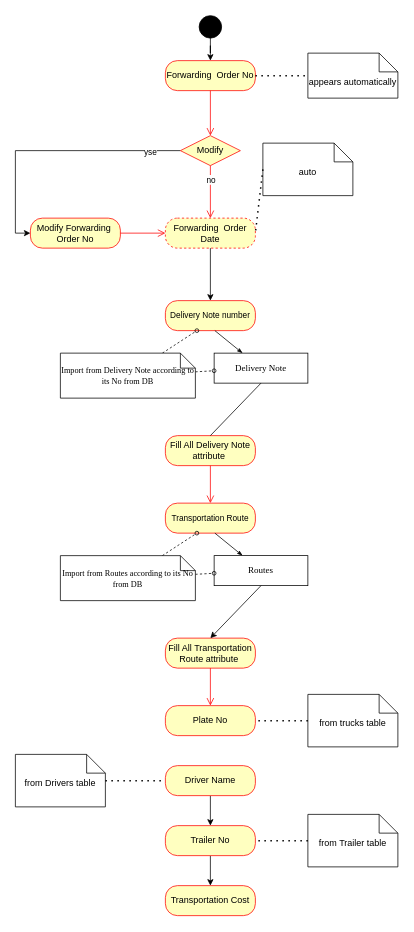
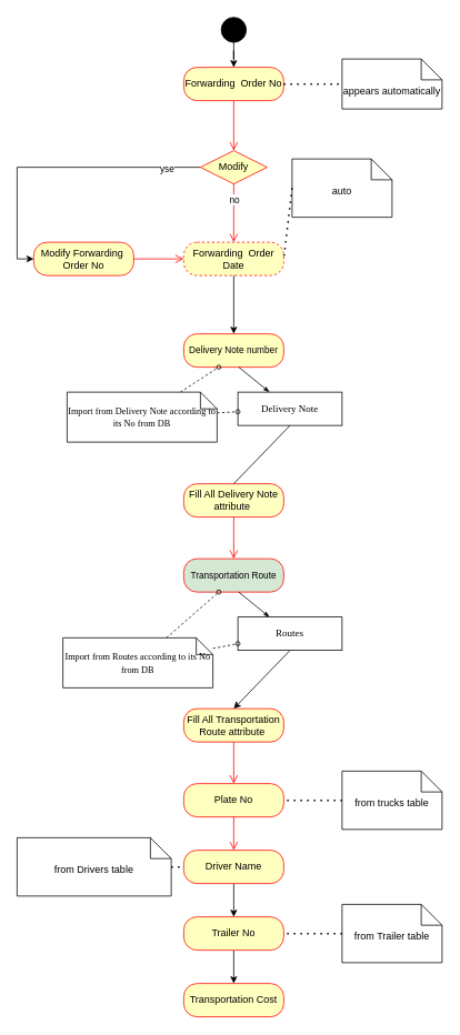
  <mxCell id="0" />
  <mxCell id="1" parent="0" />
  <mxCell id="2" value="" style="edgeStyle=orthogonalEdgeStyle;rounded=0;orthogonalLoop=1;jettySize=auto;html=1;" edge="1" parent="1" source="3" target="4"><mxGeometry relative="1" as="geometry" /></mxCell>
  <mxCell id="3" value="" style="ellipse;fillColor=strokeColor;html=1;" vertex="1" parent="1"><mxGeometry x="265" y="20" width="30" height="30" as="geometry" /></mxCell>
  <mxCell id="4" value="Forwarding&amp;nbsp; Order No" style="rounded=1;whiteSpace=wrap;html=1;arcSize=40;fontColor=#000000;fillColor=#ffffc0;strokeColor=#ff0000;" vertex="1" parent="1"><mxGeometry x="220" y="80" width="120" height="40" as="geometry" /></mxCell>
  <mxCell id="5" value="" style="edgeStyle=orthogonalEdgeStyle;html=1;verticalAlign=bottom;endArrow=open;endSize=8;strokeColor=#ff0000;rounded=0;entryX=0.5;entryY=0;entryDx=0;entryDy=0;" edge="1" parent="1" source="4" target="11"><mxGeometry relative="1" as="geometry"><mxPoint x="285" y="180" as="targetPoint" /></mxGeometry></mxCell>
  <mxCell id="6" value="Forwarding&amp;nbsp; Order Date" style="rounded=1;whiteSpace=wrap;html=1;arcSize=40;fontColor=#000000;fillColor=#ffffc0;strokeColor=#ff0000;dashed=1;" vertex="1" parent="1"><mxGeometry x="220" y="290" width="120" height="40" as="geometry" /></mxCell>
  <mxCell id="7" value="appears automatically" style="shape=note2;boundedLbl=1;whiteSpace=wrap;html=1;size=25;verticalAlign=top;align=center;" vertex="1" parent="1"><mxGeometry x="410" y="70" width="120" height="60" as="geometry" /></mxCell>
  <mxCell id="8" value="" style="endArrow=none;dashed=1;html=1;dashPattern=1 3;strokeWidth=2;rounded=0;entryX=0;entryY=0.5;entryDx=0;entryDy=0;entryPerimeter=0;exitX=1;exitY=0.5;exitDx=0;exitDy=0;" edge="1" parent="1" source="4" target="7"><mxGeometry width="50" height="50" relative="1" as="geometry"><mxPoint x="360" y="250" as="sourcePoint" /><mxPoint x="410" y="200" as="targetPoint" /></mxGeometry></mxCell>
  <mxCell id="9" value="" style="edgeStyle=orthogonalEdgeStyle;rounded=0;orthogonalLoop=1;jettySize=auto;html=1;entryX=0;entryY=0.5;entryDx=0;entryDy=0;" edge="1" parent="1" source="11" target="14"><mxGeometry relative="1" as="geometry"><mxPoint x="120" y="250" as="targetPoint" /></mxGeometry></mxCell>
  <mxCell id="10" value="yse" style="edgeLabel;html=1;align=center;verticalAlign=middle;resizable=0;points=[];" vertex="1" connectable="0" parent="9"><mxGeometry x="-0.763" y="1" relative="1" as="geometry"><mxPoint as="offset" /></mxGeometry></mxCell>
  <mxCell id="11" value="Modify" style="rhombus;whiteSpace=wrap;html=1;fontColor=#000000;fillColor=#ffffc0;strokeColor=#ff0000;" vertex="1" parent="1"><mxGeometry x="240" y="180" width="80" height="40" as="geometry" /></mxCell>
  <mxCell id="12" value="" style="edgeStyle=orthogonalEdgeStyle;html=1;align=left;verticalAlign=bottom;endArrow=open;endSize=8;strokeColor=#ff0000;rounded=0;entryX=0.5;entryY=0;entryDx=0;entryDy=0;exitX=0.5;exitY=1;exitDx=0;exitDy=0;" edge="1" parent="1" source="11" target="6"><mxGeometry x="-1" relative="1" as="geometry"><mxPoint x="-40" y="220" as="targetPoint" /><mxPoint x="240" y="230" as="sourcePoint" /></mxGeometry></mxCell>
  <mxCell id="13" value="no" style="edgeLabel;html=1;align=center;verticalAlign=middle;resizable=0;points=[];" vertex="1" connectable="0" parent="12"><mxGeometry x="-0.498" relative="1" as="geometry"><mxPoint as="offset" /></mxGeometry></mxCell>
  <mxCell id="14" value="Modify Forwarding&amp;nbsp; Order No" style="rounded=1;whiteSpace=wrap;html=1;arcSize=40;fontColor=#000000;fillColor=#ffffc0;strokeColor=#ff0000;" vertex="1" parent="1"><mxGeometry x="40" y="290" width="120" height="40" as="geometry" /></mxCell>
  <mxCell id="15" value="" style="edgeStyle=orthogonalEdgeStyle;html=1;verticalAlign=bottom;endArrow=open;endSize=8;strokeColor=#ff0000;rounded=0;entryX=0;entryY=0.5;entryDx=0;entryDy=0;" edge="1" parent="1" source="14" target="6"><mxGeometry relative="1" as="geometry"><mxPoint x="20" y="370" as="targetPoint" /></mxGeometry></mxCell>
  <mxCell id="16" value="auto" style="shape=note2;boundedLbl=1;whiteSpace=wrap;html=1;size=25;verticalAlign=top;align=center;" vertex="1" parent="1"><mxGeometry x="350" y="190" width="120" height="70" as="geometry" /></mxCell>
  <mxCell id="17" value="" style="endArrow=none;dashed=1;html=1;dashPattern=1 3;strokeWidth=2;rounded=0;entryX=1;entryY=0.5;entryDx=0;entryDy=0;exitX=0;exitY=0.5;exitDx=0;exitDy=0;exitPerimeter=0;" edge="1" parent="1" source="16" target="6"><mxGeometry width="50" height="50" relative="1" as="geometry"><mxPoint x="260" y="340" as="sourcePoint" /><mxPoint x="310" y="290" as="targetPoint" /></mxGeometry></mxCell>
  <mxCell id="18" value="&lt;font style=&quot;font-size: 11px;&quot;&gt;Delivery Note number&lt;/font&gt;" style="rounded=1;whiteSpace=wrap;html=1;arcSize=40;fontColor=#000000;fillColor=#ffffc0;strokeColor=#ff0000;" vertex="1" parent="1"><mxGeometry x="220" y="400" width="120" height="40" as="geometry" /></mxCell>
  <mxCell id="19" style="edgeStyle=none;rounded=0;html=1;labelBackgroundColor=none;startArrow=none;startFill=0;startSize=5;endArrow=classicThin;endFill=1;endSize=5;jettySize=auto;orthogonalLoop=1;strokeWidth=1;fontFamily=Verdana;fontSize=12" edge="1" parent="1" target="20"><mxGeometry relative="1" as="geometry"><mxPoint x="286" y="440" as="sourcePoint" /></mxGeometry></mxCell>
  <mxCell id="20" value="Delivery Note" style="rounded=0;whiteSpace=wrap;html=1;shadow=0;comic=0;labelBackgroundColor=none;strokeWidth=1;fontFamily=Verdana;fontSize=12;align=center;arcSize=50;" vertex="1" parent="1"><mxGeometry x="285" y="470" width="125" height="40" as="geometry" /></mxCell>
  <mxCell id="21" style="edgeStyle=none;rounded=0;html=1;dashed=1;labelBackgroundColor=none;startArrow=none;startFill=0;startSize=5;endArrow=oval;endFill=0;endSize=5;jettySize=auto;orthogonalLoop=1;strokeWidth=1;fontFamily=Verdana;fontSize=12" edge="1" parent="1" source="23"><mxGeometry relative="1" as="geometry"><mxPoint x="262" y="440" as="targetPoint" /></mxGeometry></mxCell>
  <mxCell id="22" style="edgeStyle=none;rounded=0;html=1;dashed=1;labelBackgroundColor=none;startArrow=none;startFill=0;startSize=5;endArrow=oval;endFill=0;endSize=5;jettySize=auto;orthogonalLoop=1;strokeWidth=1;fontFamily=Verdana;fontSize=12" edge="1" parent="1" source="23" target="20"><mxGeometry relative="1" as="geometry" /></mxCell>
  <mxCell id="23" value="&lt;font style=&quot;font-size: 11px;&quot;&gt;Import from Delivery Note according to its No from DB&lt;/font&gt;" style="shape=note;whiteSpace=wrap;html=1;rounded=0;shadow=0;comic=0;labelBackgroundColor=none;strokeWidth=1;fontFamily=Verdana;fontSize=12;align=center;size=20;" vertex="1" parent="1"><mxGeometry x="80" y="470" width="180" height="60" as="geometry" /></mxCell>
  <mxCell id="24" value="" style="endArrow=classic;html=1;rounded=0;exitX=0.5;exitY=1;exitDx=0;exitDy=0;entryX=0.5;entryY=0;entryDx=0;entryDy=0;" edge="1" parent="1" source="6" target="18"><mxGeometry width="50" height="50" relative="1" as="geometry"><mxPoint x="260" y="420" as="sourcePoint" /><mxPoint x="310" y="370" as="targetPoint" /></mxGeometry></mxCell>
  <mxCell id="25" value="Fill All&amp;nbsp;Delivery Note attribute&amp;nbsp;" style="rounded=1;whiteSpace=wrap;html=1;arcSize=40;fontColor=#000000;fillColor=#ffffc0;strokeColor=#ff0000;" vertex="1" parent="1"><mxGeometry x="220" y="580" width="120" height="40" as="geometry" /></mxCell>
  <mxCell id="26" value="" style="edgeStyle=orthogonalEdgeStyle;html=1;verticalAlign=bottom;endArrow=open;endSize=8;strokeColor=#ff0000;rounded=0;entryX=0.5;entryY=0;entryDx=0;entryDy=0;" edge="1" source="25" parent="1" target="28"><mxGeometry relative="1" as="geometry"><mxPoint x="280" y="680" as="targetPoint" /></mxGeometry></mxCell>
  <mxCell id="27" value="" style="endArrow=none;html=1;rounded=0;exitX=0.5;exitY=1;exitDx=0;exitDy=0;entryX=0.5;entryY=0;entryDx=0;entryDy=0;" edge="1" parent="1" source="20" target="25"><mxGeometry width="50" height="50" relative="1" as="geometry"><mxPoint x="260" y="600" as="sourcePoint" /><mxPoint x="310" y="550" as="targetPoint" /></mxGeometry></mxCell>
- <mxCell id="28" value="&lt;font style=&quot;font-size: 11px;&quot;&gt;Transportation Route&lt;/font&gt;" style="rounded=1;whiteSpace=wrap;html=1;arcSize=40;fontColor=#000000;fillColor=#ffffc0;strokeColor=#ff0000;" vertex="1" parent="1"><mxGeometry x="220" y="670" width="120" height="40" as="geometry" /></mxCell>
+ <mxCell id="28" value="&lt;font style=&quot;font-size: 11px;&quot;&gt;Transportation Route&lt;/font&gt;" style="rounded=1;whiteSpace=wrap;html=1;arcSize=40;fontColor=#000000;fillColor=#d5e8d4;strokeColor=#ff0000;" vertex="1" parent="1"><mxGeometry x="220" y="670" width="120" height="40" as="geometry" /></mxCell>
  <mxCell id="29" style="edgeStyle=none;rounded=0;html=1;labelBackgroundColor=none;startArrow=none;startFill=0;startSize=5;endArrow=classicThin;endFill=1;endSize=5;jettySize=auto;orthogonalLoop=1;strokeWidth=1;fontFamily=Verdana;fontSize=12" edge="1" parent="1" target="30"><mxGeometry relative="1" as="geometry"><mxPoint x="286" y="710" as="sourcePoint" /></mxGeometry></mxCell>
  <mxCell id="30" value="Routes" style="rounded=0;whiteSpace=wrap;html=1;shadow=0;comic=0;labelBackgroundColor=none;strokeWidth=1;fontFamily=Verdana;fontSize=12;align=center;arcSize=50;" vertex="1" parent="1"><mxGeometry x="285" y="740" width="125" height="40" as="geometry" /></mxCell>
  <mxCell id="31" style="edgeStyle=none;rounded=0;html=1;dashed=1;labelBackgroundColor=none;startArrow=none;startFill=0;startSize=5;endArrow=oval;endFill=0;endSize=5;jettySize=auto;orthogonalLoop=1;strokeWidth=1;fontFamily=Verdana;fontSize=12" edge="1" parent="1" source="33"><mxGeometry relative="1" as="geometry"><mxPoint x="262" y="710" as="targetPoint" /></mxGeometry></mxCell>
  <mxCell id="32" style="edgeStyle=none;rounded=0;html=1;dashed=1;labelBackgroundColor=none;startArrow=none;startFill=0;startSize=5;endArrow=oval;endFill=0;endSize=5;jettySize=auto;orthogonalLoop=1;strokeWidth=1;fontFamily=Verdana;fontSize=12" edge="1" parent="1" source="33" target="30"><mxGeometry relative="1" as="geometry" /></mxCell>
- <mxCell id="33" value="&lt;font style=&quot;font-size: 11px;&quot;&gt;Import from Routes according to its No from DB&lt;/font&gt;" style="shape=note;whiteSpace=wrap;html=1;rounded=0;shadow=0;comic=0;labelBackgroundColor=none;strokeWidth=1;fontFamily=Verdana;fontSize=12;align=center;size=20;" vertex="1" parent="1"><mxGeometry x="80" y="740" width="180" height="60" as="geometry" /></mxCell>
+ <mxCell id="33" value="&lt;font style=&quot;font-size: 11px;&quot;&gt;Import from Routes according to its No from DB&lt;/font&gt;" style="shape=note;whiteSpace=wrap;html=1;rounded=0;shadow=0;comic=0;labelBackgroundColor=none;strokeWidth=1;fontFamily=Verdana;fontSize=12;align=center;size=20;" vertex="1" parent="1"><mxGeometry x="75" y="765" width="180" height="60" as="geometry" /></mxCell>
  <mxCell id="34" value="Fill All&amp;nbsp;Transportation Route attribute&amp;nbsp;" style="rounded=1;whiteSpace=wrap;html=1;arcSize=40;fontColor=#000000;fillColor=#ffffc0;strokeColor=#ff0000;" vertex="1" parent="1"><mxGeometry x="220" y="850" width="120" height="40" as="geometry" /></mxCell>
  <mxCell id="35" value="" style="edgeStyle=orthogonalEdgeStyle;html=1;verticalAlign=bottom;endArrow=open;endSize=8;strokeColor=#ff0000;rounded=0;entryX=0.5;entryY=0;entryDx=0;entryDy=0;" edge="1" parent="1" source="34" target="37"><mxGeometry relative="1" as="geometry"><mxPoint x="280" y="950" as="targetPoint" /></mxGeometry></mxCell>
  <mxCell id="36" value="" style="endArrow=classic;html=1;rounded=0;exitX=0.5;exitY=1;exitDx=0;exitDy=0;entryX=0.5;entryY=0;entryDx=0;entryDy=0;" edge="1" parent="1" source="30" target="34"><mxGeometry width="50" height="50" relative="1" as="geometry"><mxPoint x="260" y="870" as="sourcePoint" /><mxPoint x="310" y="820" as="targetPoint" /></mxGeometry></mxCell>
  <mxCell id="37" value="Plate No" style="rounded=1;whiteSpace=wrap;html=1;arcSize=40;fontColor=#000000;fillColor=#ffffc0;strokeColor=#ff0000;" vertex="1" parent="1"><mxGeometry x="220" y="940" width="120" height="40" as="geometry" /></mxCell>
+ <mxCell id="38" value="" style="edgeStyle=orthogonalEdgeStyle;html=1;verticalAlign=bottom;endArrow=open;endSize=8;strokeColor=#ff0000;rounded=0;" edge="1" source="37" parent="1" target="40"><mxGeometry relative="1" as="geometry"><mxPoint x="280" y="1080" as="targetPoint" /></mxGeometry></mxCell>
  <mxCell id="39" value="" style="edgeStyle=orthogonalEdgeStyle;rounded=0;orthogonalLoop=1;jettySize=auto;html=1;" edge="1" parent="1" source="40" target="42"><mxGeometry relative="1" as="geometry" /></mxCell>
  <mxCell id="40" value="Driver Name" style="rounded=1;whiteSpace=wrap;html=1;arcSize=40;fontColor=#000000;fillColor=#ffffc0;strokeColor=#ff0000;" vertex="1" parent="1"><mxGeometry x="220" y="1020" width="120" height="40" as="geometry" /></mxCell>
  <mxCell id="41" value="" style="edgeStyle=orthogonalEdgeStyle;rounded=0;orthogonalLoop=1;jettySize=auto;html=1;" edge="1" parent="1" source="42" target="43"><mxGeometry relative="1" as="geometry" /></mxCell>
  <mxCell id="42" value="Trailer No" style="rounded=1;whiteSpace=wrap;html=1;arcSize=40;fontColor=#000000;fillColor=#ffffc0;strokeColor=#ff0000;" vertex="1" parent="1"><mxGeometry x="220" y="1100" width="120" height="40" as="geometry" /></mxCell>
  <mxCell id="43" value="Transportation Cost" style="rounded=1;whiteSpace=wrap;html=1;arcSize=40;fontColor=#000000;fillColor=#ffffc0;strokeColor=#ff0000;" vertex="1" parent="1"><mxGeometry x="220" y="1180" width="120" height="40" as="geometry" /></mxCell>
- <mxCell id="44" value="from Drivers table" style="shape=note2;boundedLbl=1;whiteSpace=wrap;html=1;size=25;verticalAlign=top;align=center;" vertex="1" parent="1"><mxGeometry x="20" y="1005" width="120" height="70" as="geometry" /></mxCell>
+ <mxCell id="44" value="from Drivers table" style="shape=note2;boundedLbl=1;whiteSpace=wrap;html=1;size=25;verticalAlign=top;align=center;" vertex="1" parent="1"><mxGeometry x="20" y="1005" width="185" height="70" as="geometry" /></mxCell>
  <mxCell id="45" value="" style="endArrow=none;dashed=1;html=1;dashPattern=1 3;strokeWidth=2;rounded=0;entryX=0;entryY=0.5;entryDx=0;entryDy=0;exitX=1;exitY=0.5;exitDx=0;exitDy=0;exitPerimeter=0;" edge="1" parent="1" source="44" target="40"><mxGeometry width="50" height="50" relative="1" as="geometry"><mxPoint x="-110" y="1070" as="sourcePoint" /><mxPoint x="-30" y="1040" as="targetPoint" /></mxGeometry></mxCell>
  <mxCell id="46" value="from&amp;nbsp;Trailer table" style="shape=note2;boundedLbl=1;whiteSpace=wrap;html=1;size=25;verticalAlign=top;align=center;" vertex="1" parent="1"><mxGeometry x="410" y="1085" width="120" height="70" as="geometry" /></mxCell>
  <mxCell id="47" value="" style="endArrow=none;dashed=1;html=1;dashPattern=1 3;strokeWidth=2;rounded=0;entryX=1;entryY=0.5;entryDx=0;entryDy=0;exitX=0;exitY=0.5;exitDx=0;exitDy=0;exitPerimeter=0;" edge="1" parent="1" source="46"><mxGeometry width="50" height="50" relative="1" as="geometry"><mxPoint x="260" y="1150" as="sourcePoint" /><mxPoint x="340" y="1120" as="targetPoint" /></mxGeometry></mxCell>
  <mxCell id="48" value="from trucks table" style="shape=note2;boundedLbl=1;whiteSpace=wrap;html=1;size=25;verticalAlign=top;align=center;" vertex="1" parent="1"><mxGeometry x="410" y="925" width="120" height="70" as="geometry" /></mxCell>
  <mxCell id="49" value="" style="endArrow=none;dashed=1;html=1;dashPattern=1 3;strokeWidth=2;rounded=0;entryX=1;entryY=0.5;entryDx=0;entryDy=0;exitX=0;exitY=0.5;exitDx=0;exitDy=0;exitPerimeter=0;" edge="1" parent="1" source="48"><mxGeometry width="50" height="50" relative="1" as="geometry"><mxPoint x="260" y="990" as="sourcePoint" /><mxPoint x="340" y="960" as="targetPoint" /></mxGeometry></mxCell>
